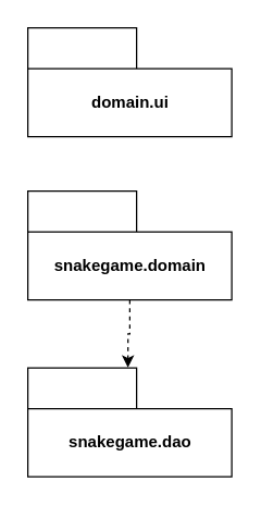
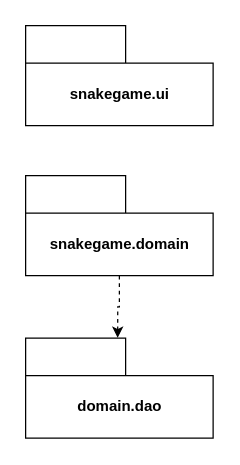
  <mxCell id="0" />
  <mxCell id="1" parent="0" />
- <mxCell id="2" value="domain.ui" style="shape=folder;fontStyle=1;tabWidth=80;tabHeight=30;tabPosition=left;html=1;boundedLbl=1;" vertex="1" parent="1"><mxGeometry x="20" y="20" width="150" height="80" as="geometry" /></mxCell>
+ <mxCell id="2" value="snakegame.ui" style="shape=folder;fontStyle=1;tabWidth=80;tabHeight=30;tabPosition=left;html=1;boundedLbl=1;" vertex="1" parent="1"><mxGeometry x="20" y="20" width="150" height="80" as="geometry" /></mxCell>
  <mxCell id="3" style="edgeStyle=orthogonalEdgeStyle;rounded=0;orthogonalLoop=1;jettySize=auto;html=1;exitX=0.5;exitY=1;exitDx=0;exitDy=0;exitPerimeter=0;entryX=0.491;entryY=-0.003;entryDx=0;entryDy=0;entryPerimeter=0;dashed=1;startArrow=none;startFill=0;endArrow=classic;endFill=1;" edge="1" parent="1" source="4" target="5"><mxGeometry relative="1" as="geometry" /></mxCell>
  <mxCell id="4" value="snakegame.domain" style="shape=folder;fontStyle=1;tabWidth=80;tabHeight=30;tabPosition=left;html=1;boundedLbl=1;" vertex="1" parent="1"><mxGeometry x="20" y="140" width="150" height="80" as="geometry" /></mxCell>
- <mxCell id="5" value="snakegame.dao" style="shape=folder;fontStyle=1;tabWidth=80;tabHeight=30;tabPosition=left;html=1;boundedLbl=1;" vertex="1" parent="1"><mxGeometry x="20" y="270" width="150" height="80" as="geometry" /></mxCell>
+ <mxCell id="5" value="domain.dao" style="shape=folder;fontStyle=1;tabWidth=80;tabHeight=30;tabPosition=left;html=1;boundedLbl=1;" vertex="1" parent="1"><mxGeometry x="20" y="270" width="150" height="80" as="geometry" /></mxCell>
  <mxCell id="6" style="edgeStyle=orthogonalEdgeStyle;rounded=0;orthogonalLoop=1;jettySize=auto;html=1;exitX=0.5;exitY=1;exitDx=0;exitDy=0;exitPerimeter=0;dashed=1;startArrow=none;startFill=0;endArrow=classic;endFill=1;" edge="1" parent="1" source="4" target="4"><mxGeometry relative="1" as="geometry" /></mxCell>
